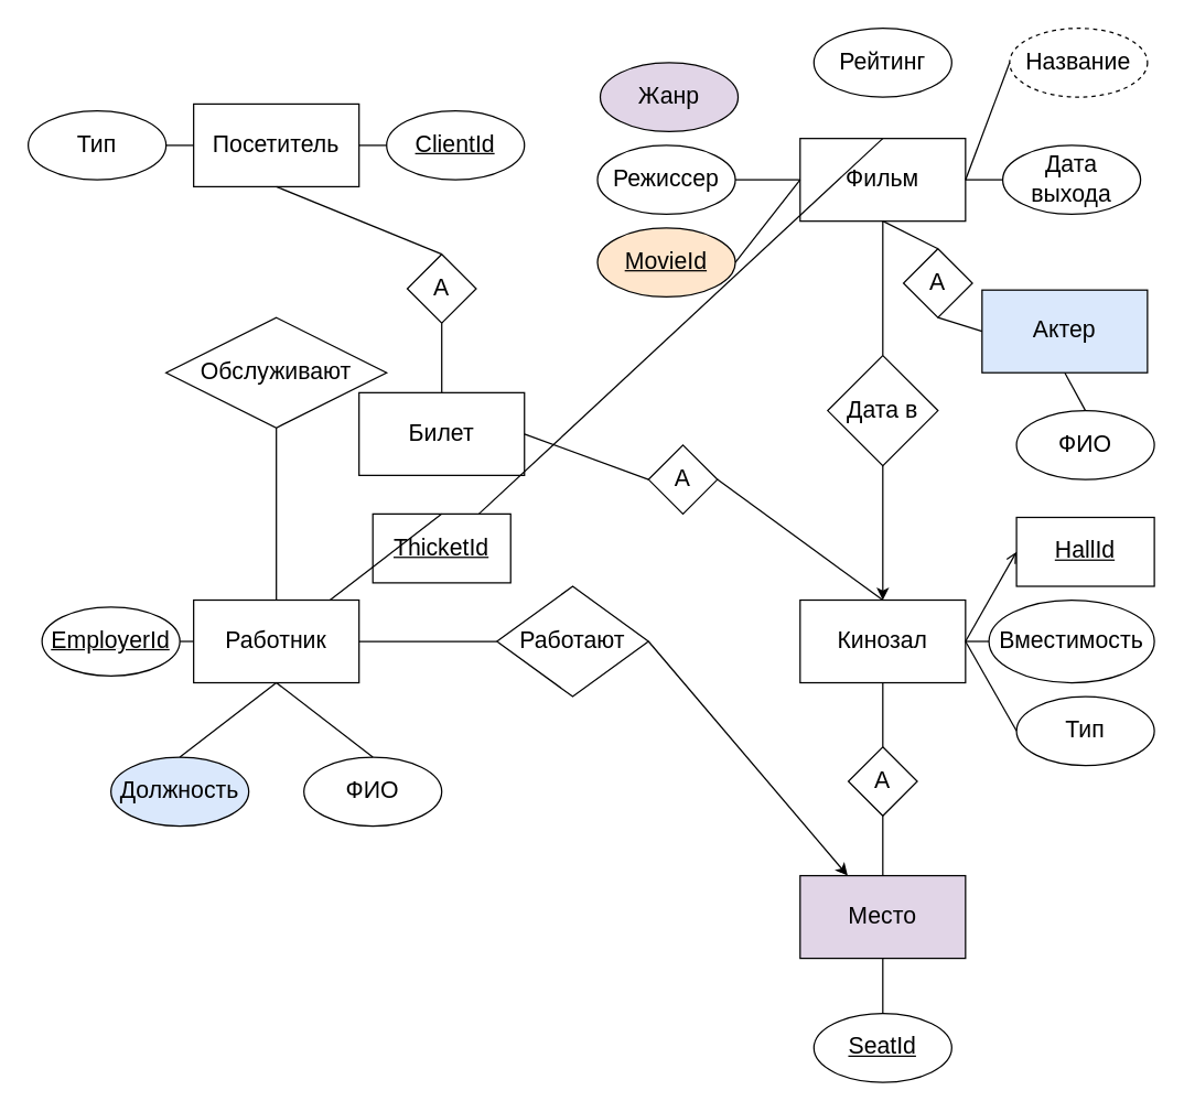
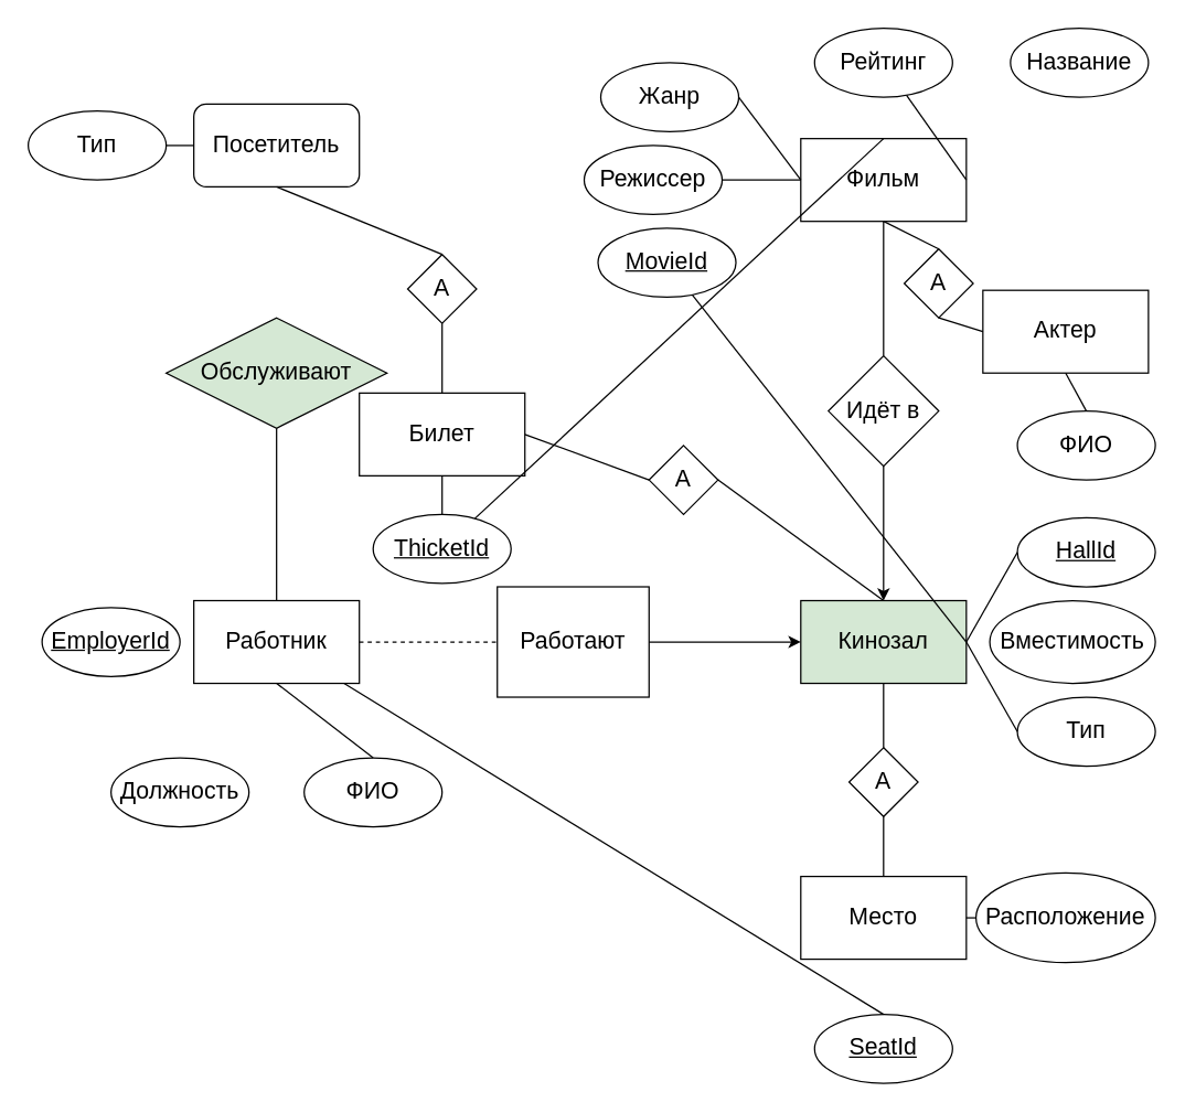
  <mxCell id="0" />
  <mxCell id="1" parent="0" />
- <mxCell id="2" value="&lt;font style=&quot;font-size: 17px&quot;&gt;Посетитель&lt;/font&gt;" style="rounded=0;whiteSpace=wrap;html=1;" parent="1" vertex="1"><mxGeometry x="140" y="75" width="120" height="60" as="geometry" /></mxCell>
+ <mxCell id="2" value="&lt;font style=&quot;font-size: 17px&quot;&gt;Посетитель&lt;/font&gt;" style="whiteSpace=wrap;html=1;rounded=1;" parent="1" vertex="1"><mxGeometry x="140" y="75" width="120" height="60" as="geometry" /></mxCell>
  <mxCell id="3" value="Фильм" style="rounded=0;whiteSpace=wrap;html=1;fontSize=17;" parent="1" vertex="1"><mxGeometry x="580" y="100" width="120" height="60" as="geometry" /></mxCell>
  <mxCell id="4" value="&lt;font style=&quot;font-size: 17px&quot;&gt;Работник&lt;/font&gt;" style="rounded=0;whiteSpace=wrap;html=1;" parent="1" vertex="1"><mxGeometry x="140" y="435" width="120" height="60" as="geometry" /></mxCell>
- <mxCell id="5" value="&lt;font style=&quot;font-size: 17px&quot;&gt;Кинозал&lt;/font&gt;" style="rounded=0;whiteSpace=wrap;html=1;" parent="1" vertex="1"><mxGeometry x="580" y="435" width="120" height="60" as="geometry" /></mxCell>
- <mxCell id="6" value="&lt;font style=&quot;font-size: 17px&quot;&gt;Актер&lt;/font&gt;" style="rounded=0;whiteSpace=wrap;html=1;fontSize=17;fillColor=#dae8fc;" parent="1" vertex="1"><mxGeometry x="712" y="210" width="120" height="60" as="geometry" /></mxCell>
+ <mxCell id="5" value="&lt;font style=&quot;font-size: 17px&quot;&gt;Кинозал&lt;/font&gt;" style="rounded=0;whiteSpace=wrap;html=1;fillColor=#d5e8d4;" parent="1" vertex="1"><mxGeometry x="580" y="435" width="120" height="60" as="geometry" /></mxCell>
+ <mxCell id="6" value="&lt;font style=&quot;font-size: 17px&quot;&gt;Актер&lt;/font&gt;" style="rounded=0;whiteSpace=wrap;html=1;fontSize=17;" parent="1" vertex="1"><mxGeometry x="712" y="210" width="120" height="60" as="geometry" /></mxCell>
  <mxCell id="7" value="" style="endArrow=none;html=1;fontSize=17;exitX=0.5;exitY=0;exitDx=0;exitDy=0;entryX=0.5;entryY=1;entryDx=0;entryDy=0;" parent="1" source="4" target="55" edge="1"><mxGeometry width="50" height="50" relative="1" as="geometry"><mxPoint x="30" y="565" as="sourcePoint" /><mxPoint x="200" y="325" as="targetPoint" /></mxGeometry></mxCell>
- <mxCell id="8" value="Название" style="ellipse;whiteSpace=wrap;html=1;fontSize=17;dashed=1;" parent="1" vertex="1"><mxGeometry x="732" y="20" width="100" height="50" as="geometry" /></mxCell>
- <mxCell id="9" value="Дата выхода" style="ellipse;whiteSpace=wrap;html=1;fontSize=17;" parent="1" vertex="1"><mxGeometry x="727" y="105" width="100" height="50" as="geometry" /></mxCell>
- <mxCell id="10" value="Жанр" style="ellipse;whiteSpace=wrap;html=1;fontSize=17;fillColor=#e1d5e7;" parent="1" vertex="1"><mxGeometry x="435" y="45" width="100" height="50" as="geometry" /></mxCell>
+ <mxCell id="8" value="Название" style="ellipse;whiteSpace=wrap;html=1;fontSize=17;" parent="1" vertex="1"><mxGeometry x="732" y="20" width="100" height="50" as="geometry" /></mxCell>
+ <mxCell id="10" value="Жанр" style="ellipse;whiteSpace=wrap;html=1;fontSize=17;" parent="1" vertex="1"><mxGeometry x="435" y="45" width="100" height="50" as="geometry" /></mxCell>
  <mxCell id="11" value="Рейтинг" style="ellipse;whiteSpace=wrap;html=1;fontSize=17;" parent="1" vertex="1"><mxGeometry x="590" y="20" width="100" height="50" as="geometry" /></mxCell>
  <mxCell id="12" value="А" style="rhombus;whiteSpace=wrap;html=1;fontSize=17;" parent="1" vertex="1"><mxGeometry x="655" y="180" width="50" height="50" as="geometry" /></mxCell>
  <mxCell id="13" value="" style="endArrow=none;html=1;fontSize=17;entryX=0.5;entryY=1;entryDx=0;entryDy=0;exitX=0.5;exitY=0;exitDx=0;exitDy=0;" parent="1" source="12" target="3" edge="1"><mxGeometry width="50" height="50" relative="1" as="geometry"><mxPoint x="30" y="565" as="sourcePoint" /><mxPoint x="80" y="515" as="targetPoint" /></mxGeometry></mxCell>
  <mxCell id="14" value="" style="endArrow=none;html=1;fontSize=17;entryX=0.5;entryY=1;entryDx=0;entryDy=0;exitX=0;exitY=0.5;exitDx=0;exitDy=0;" parent="1" source="6" target="12" edge="1"><mxGeometry width="50" height="50" relative="1" as="geometry"><mxPoint x="30" y="565" as="sourcePoint" /><mxPoint x="80" y="515" as="targetPoint" /></mxGeometry></mxCell>
  <mxCell id="15" value="ФИО" style="ellipse;whiteSpace=wrap;html=1;fontSize=17;" parent="1" vertex="1"><mxGeometry x="737" y="297.5" width="100" height="50" as="geometry" /></mxCell>
- <mxCell id="16" value="Режиссер" style="ellipse;whiteSpace=wrap;html=1;fontSize=17;" parent="1" vertex="1"><mxGeometry x="433" y="105" width="100" height="50" as="geometry" /></mxCell>
- <mxCell id="17" value="&lt;u&gt;MovieId&lt;/u&gt;" style="ellipse;whiteSpace=wrap;html=1;fontSize=17;fillColor=#ffe6cc;" parent="1" vertex="1"><mxGeometry x="433" y="165" width="100" height="50" as="geometry" /></mxCell>
+ <mxCell id="16" value="Режиссер" style="ellipse;whiteSpace=wrap;html=1;fontSize=17;" parent="1" vertex="1"><mxGeometry x="423" y="105" width="100" height="50" as="geometry" /></mxCell>
+ <mxCell id="17" value="&lt;u&gt;MovieId&lt;/u&gt;" style="ellipse;whiteSpace=wrap;html=1;fontSize=17;" parent="1" vertex="1"><mxGeometry x="433" y="165" width="100" height="50" as="geometry" /></mxCell>
  <mxCell id="18" value="Тип" style="ellipse;whiteSpace=wrap;html=1;fontSize=17;" parent="1" vertex="1"><mxGeometry y="80" width="100" height="50" as="geometry" x="20" /></mxCell>
- <mxCell id="19" value="&lt;u&gt;ClientId&lt;/u&gt;" style="ellipse;whiteSpace=wrap;html=1;fontSize=17;" parent="1" vertex="1"><mxGeometry x="280" y="80" width="100" height="50" as="geometry" /></mxCell>
  <mxCell id="20" value="&lt;font style=&quot;font-size: 17px&quot;&gt;Билет&lt;/font&gt;" style="rounded=0;whiteSpace=wrap;html=1;" parent="1" vertex="1"><mxGeometry x="260" y="284.5" width="120" height="60" as="geometry" /></mxCell>
  <mxCell id="21" value="" style="endArrow=none;html=1;entryX=0;entryY=0.5;entryDx=0;entryDy=0;exitX=1;exitY=0.5;exitDx=0;exitDy=0;" edge="1" parent="1" source="16" target="3"><mxGeometry width="50" height="50" relative="1" as="geometry"><mxPoint x="530" y="137.5" as="sourcePoint" /><mxPoint x="580" y="87.5" as="targetPoint" /></mxGeometry></mxCell>
- <mxCell id="22" value="" style="endArrow=none;html=1;entryX=0;entryY=0.5;entryDx=0;entryDy=0;exitX=1;exitY=0.5;exitDx=0;exitDy=0;" edge="1" parent="1" source="17" target="3"><mxGeometry width="50" height="50" relative="1" as="geometry"><mxPoint x="543" y="127.5" as="sourcePoint" /><mxPoint x="590" y="150" as="targetPoint" /></mxGeometry></mxCell>
+ <mxCell id="23" value="" style="endArrow=none;html=1;entryX=0;entryY=0.5;entryDx=0;entryDy=0;exitX=1;exitY=0.5;exitDx=0;exitDy=0;" edge="1" parent="1" source="10" target="3"><mxGeometry width="50" height="50" relative="1" as="geometry"><mxPoint x="553" y="137.5" as="sourcePoint" /><mxPoint x="600" y="160" as="targetPoint" /></mxGeometry></mxCell>
  <mxCell id="24" value="" style="endArrow=none;html=1;exitX=0.5;exitY=0;exitDx=0;exitDy=0;" edge="1" parent="1" source="3" target="46"><mxGeometry width="50" height="50" relative="1" as="geometry"><mxPoint x="700" y="205" as="sourcePoint" /><mxPoint x="760" y="145" as="targetPoint" /></mxGeometry></mxCell>
- <mxCell id="25" value="" style="endArrow=none;html=1;entryX=0;entryY=0.5;entryDx=0;entryDy=0;exitX=1;exitY=0.5;exitDx=0;exitDy=0;" edge="1" parent="1" source="3" target="8"><mxGeometry width="50" height="50" relative="1" as="geometry"><mxPoint x="650" y="110" as="sourcePoint" /><mxPoint x="650" y="80" as="targetPoint" /></mxGeometry></mxCell>
- <mxCell id="26" value="" style="endArrow=none;html=1;entryX=0;entryY=0.5;entryDx=0;entryDy=0;exitX=1;exitY=0.5;exitDx=0;exitDy=0;" edge="1" parent="1" source="3" target="9"><mxGeometry width="50" height="50" relative="1" as="geometry"><mxPoint x="710" y="140" as="sourcePoint" /><mxPoint x="750" y="55" as="targetPoint" /></mxGeometry></mxCell>
+ <mxCell id="25" value="" style="endArrow=none;html=1;exitX=1;exitY=0.5;exitDx=0;exitDy=0;" edge="1" parent="1" source="3" target="11"><mxGeometry width="50" height="50" relative="1" as="geometry"><mxPoint x="650" y="110" as="sourcePoint" /><mxPoint x="650" y="80" as="targetPoint" /></mxGeometry></mxCell>
  <mxCell id="27" value="" style="endArrow=none;html=1;entryX=0;entryY=0.5;entryDx=0;entryDy=0;exitX=1;exitY=0.5;exitDx=0;exitDy=0;" edge="1" parent="1" source="18" target="2"><mxGeometry width="50" height="50" relative="1" as="geometry"><mxPoint x="80" y="205" as="sourcePoint" /><mxPoint x="130" y="155" as="targetPoint" /></mxGeometry></mxCell>
- <mxCell id="28" value="" style="endArrow=none;html=1;entryX=0;entryY=0.5;entryDx=0;entryDy=0;exitX=1;exitY=0.5;exitDx=0;exitDy=0;" edge="1" parent="1" source="2" target="19"><mxGeometry width="50" height="50" relative="1" as="geometry"><mxPoint x="80" y="235" as="sourcePoint" /><mxPoint x="130" y="185" as="targetPoint" /></mxGeometry></mxCell>
- <mxCell id="29" value="&lt;font style=&quot;font-size: 17px&quot;&gt;Место&lt;/font&gt;" style="rounded=0;whiteSpace=wrap;html=1;fillColor=#e1d5e7;" vertex="1" parent="1"><mxGeometry x="580" y="635" width="120" height="60" as="geometry" /></mxCell>
+ <mxCell id="29" value="&lt;font style=&quot;font-size: 17px&quot;&gt;Место&lt;/font&gt;" style="rounded=0;whiteSpace=wrap;html=1;" vertex="1" parent="1"><mxGeometry x="580" y="635" width="120" height="60" as="geometry" /></mxCell>
+ <mxCell id="30" value="Расположение" style="ellipse;whiteSpace=wrap;html=1;fontSize=17;" vertex="1" parent="1"><mxGeometry x="707" y="632.5" width="130" height="65" as="geometry" /></mxCell>
  <mxCell id="31" value="" style="endArrow=none;html=1;entryX=0.5;entryY=1;entryDx=0;entryDy=0;exitX=0.5;exitY=0;exitDx=0;exitDy=0;" edge="1" parent="1" source="15" target="6"><mxGeometry width="50" height="50" relative="1" as="geometry"><mxPoint x="740" y="445" as="sourcePoint" /><mxPoint x="790" y="395" as="targetPoint" /></mxGeometry></mxCell>
  <mxCell id="32" value="А" style="rhombus;whiteSpace=wrap;html=1;fontSize=17;" vertex="1" parent="1"><mxGeometry x="615" y="541.6" width="50" height="50" as="geometry" /></mxCell>
  <mxCell id="33" value="А" style="rhombus;whiteSpace=wrap;html=1;fontSize=17;" vertex="1" parent="1"><mxGeometry x="295" y="184" width="50" height="50" as="geometry" /></mxCell>
  <mxCell id="34" value="" style="endArrow=none;html=1;exitX=0.5;exitY=0;exitDx=0;exitDy=0;entryX=0.5;entryY=1;entryDx=0;entryDy=0;" edge="1" parent="1" source="33" target="2"><mxGeometry width="50" height="50" relative="1" as="geometry"><mxPoint x="240" y="285" as="sourcePoint" /><mxPoint x="264" y="105" as="targetPoint" /></mxGeometry></mxCell>
  <mxCell id="35" value="" style="endArrow=none;html=1;entryX=0.5;entryY=1;entryDx=0;entryDy=0;exitX=0.5;exitY=0;exitDx=0;exitDy=0;" edge="1" parent="1" source="20" target="33"><mxGeometry width="50" height="50" relative="1" as="geometry"><mxPoint x="250" y="305" as="sourcePoint" /><mxPoint x="300" y="255" as="targetPoint" /></mxGeometry></mxCell>
  <mxCell id="36" value="ФИО" style="ellipse;whiteSpace=wrap;html=1;fontSize=17;" vertex="1" parent="1"><mxGeometry x="220" y="549" width="100" height="50" as="geometry" /></mxCell>
  <mxCell id="37" value="" style="endArrow=none;html=1;entryX=0.5;entryY=1;entryDx=0;entryDy=0;exitX=0.5;exitY=0;exitDx=0;exitDy=0;" edge="1" parent="1" source="52" target="3"><mxGeometry width="50" height="50" relative="1" as="geometry"><mxPoint x="640" y="255" as="sourcePoint" /><mxPoint x="640" y="275" as="targetPoint" /></mxGeometry></mxCell>
- <mxCell id="38" value="Должность" style="ellipse;whiteSpace=wrap;html=1;fontSize=17;fillColor=#dae8fc;" vertex="1" parent="1"><mxGeometry x="80" y="549" width="100" height="50" as="geometry" /></mxCell>
+ <mxCell id="38" value="Должность" style="ellipse;whiteSpace=wrap;html=1;fontSize=17;" vertex="1" parent="1"><mxGeometry x="80" y="549" width="100" height="50" as="geometry" /></mxCell>
  <mxCell id="39" value="А" style="rhombus;whiteSpace=wrap;html=1;fontSize=17;" vertex="1" parent="1"><mxGeometry x="470" y="322.5" width="50" height="50" as="geometry" /></mxCell>
  <mxCell id="40" value="" style="endArrow=none;html=1;entryX=0.5;entryY=0;entryDx=0;entryDy=0;exitX=1;exitY=0.5;exitDx=0;exitDy=0;" edge="1" parent="1" source="39" target="5"><mxGeometry width="50" height="50" relative="1" as="geometry"><mxPoint x="490" y="312.5" as="sourcePoint" /><mxPoint x="540" y="262.5" as="targetPoint" /></mxGeometry></mxCell>
  <mxCell id="41" value="" style="endArrow=none;html=1;entryX=0;entryY=0.5;entryDx=0;entryDy=0;exitX=1;exitY=0.5;exitDx=0;exitDy=0;" edge="1" parent="1" source="20" target="39"><mxGeometry width="50" height="50" relative="1" as="geometry"><mxPoint x="390" y="397.5" as="sourcePoint" /><mxPoint x="440" y="347.5" as="targetPoint" /></mxGeometry></mxCell>
  <mxCell id="42" value="&lt;u&gt;EmployerId&lt;/u&gt;" style="ellipse;whiteSpace=wrap;html=1;fontSize=17;" vertex="1" parent="1"><mxGeometry x="30" y="440" width="100" height="50" as="geometry" /></mxCell>
- <mxCell id="43" value="" style="endArrow=none;html=1;entryX=0;entryY=0.5;entryDx=0;entryDy=0;exitX=1;exitY=0.5;exitDx=0;exitDy=0;" edge="1" parent="1" source="42" target="4"><mxGeometry width="50" height="50" relative="1" as="geometry"><mxPoint x="70" y="540" as="sourcePoint" /><mxPoint x="120" y="490" as="targetPoint" /></mxGeometry></mxCell>
- <mxCell id="44" value="" style="endArrow=none;html=1;entryX=0.5;entryY=1;entryDx=0;entryDy=0;exitX=0.5;exitY=0;exitDx=0;exitDy=0;" edge="1" parent="1" source="38" target="4"><mxGeometry width="50" height="50" relative="1" as="geometry"><mxPoint x="150" y="549" as="sourcePoint" /><mxPoint x="200" y="499" as="targetPoint" /></mxGeometry></mxCell>
  <mxCell id="45" value="" style="endArrow=none;html=1;entryX=0.5;entryY=1;entryDx=0;entryDy=0;exitX=0.5;exitY=0;exitDx=0;exitDy=0;" edge="1" parent="1" source="36" target="4"><mxGeometry width="50" height="50" relative="1" as="geometry"><mxPoint x="190" y="555" as="sourcePoint" /><mxPoint x="240" y="505" as="targetPoint" /></mxGeometry></mxCell>
- <mxCell id="46" value="&lt;u&gt;ThicketId&lt;/u&gt;" style="whiteSpace=wrap;html=1;fontSize=17;rounded=0;" vertex="1" parent="1"><mxGeometry x="270" y="372.5" width="100" height="50" as="geometry" /></mxCell>
- <mxCell id="47" value="" style="endArrow=none;html=1;exitX=0.5;exitY=0;exitDx=0;exitDy=0;" edge="1" parent="1" source="46" target="4"><mxGeometry width="50" height="50" relative="1" as="geometry"><mxPoint x="385" y="440" as="sourcePoint" /><mxPoint x="435" y="390" as="targetPoint" /></mxGeometry></mxCell>
+ <mxCell id="46" value="&lt;u&gt;ThicketId&lt;/u&gt;" style="ellipse;whiteSpace=wrap;html=1;fontSize=17;" vertex="1" parent="1"><mxGeometry x="270" y="372.5" width="100" height="50" as="geometry" /></mxCell>
+ <mxCell id="47" value="" style="endArrow=none;html=1;entryX=0.5;entryY=1;entryDx=0;entryDy=0;exitX=0.5;exitY=0;exitDx=0;exitDy=0;" edge="1" parent="1" source="46" target="20"><mxGeometry width="50" height="50" relative="1" as="geometry"><mxPoint x="385" y="440" as="sourcePoint" /><mxPoint x="435" y="390" as="targetPoint" /></mxGeometry></mxCell>
  <mxCell id="48" value="Вместимость" style="ellipse;whiteSpace=wrap;html=1;fontSize=17;" vertex="1" parent="1"><mxGeometry x="717" y="435" width="120" height="60" as="geometry" /></mxCell>
- <mxCell id="49" value="" style="endArrow=none;html=1;entryX=0;entryY=0.5;entryDx=0;entryDy=0;exitX=1;exitY=0.5;exitDx=0;exitDy=0;" edge="1" parent="1" source="5" target="48"><mxGeometry width="50" height="50" relative="1" as="geometry"><mxPoint x="697" y="566.5" as="sourcePoint" /><mxPoint x="747" y="516.5" as="targetPoint" /></mxGeometry></mxCell>
+ <mxCell id="49" value="" style="endArrow=none;html=1;exitX=1;exitY=0.5;exitDx=0;exitDy=0;" edge="1" parent="1" source="5" target="17"><mxGeometry width="50" height="50" relative="1" as="geometry"><mxPoint x="697" y="566.5" as="sourcePoint" /><mxPoint x="747" y="516.5" as="targetPoint" /></mxGeometry></mxCell>
+ <mxCell id="50" value="" style="endArrow=none;html=1;entryX=0;entryY=0.5;entryDx=0;entryDy=0;exitX=1;exitY=0.5;exitDx=0;exitDy=0;" edge="1" parent="1" source="29" target="30"><mxGeometry width="50" height="50" relative="1" as="geometry"><mxPoint x="720" y="515" as="sourcePoint" /><mxPoint x="720" y="605" as="targetPoint" /></mxGeometry></mxCell>
  <mxCell id="51" value="Тип" style="ellipse;whiteSpace=wrap;html=1;fontSize=17;" vertex="1" parent="1"><mxGeometry x="737" y="505" width="100" height="50" as="geometry" /></mxCell>
- <mxCell id="52" value="&lt;span style=&quot;font-size: 17px&quot;&gt;Дата в&lt;/span&gt;" style="rhombus;whiteSpace=wrap;html=1;" vertex="1" parent="1"><mxGeometry x="600" y="257.5" width="80" height="80" as="geometry" /></mxCell>
- <mxCell id="53" value="&lt;font style=&quot;font-size: 17px&quot;&gt;Работают&lt;/font&gt;" style="rhombus;whiteSpace=wrap;html=1;" vertex="1" parent="1"><mxGeometry x="360" y="425" width="110" height="80" as="geometry" /></mxCell>
- <mxCell id="54" value="" style="endArrow=none;html=1;entryX=0;entryY=0.5;entryDx=0;entryDy=0;exitX=1;exitY=0.5;exitDx=0;exitDy=0;" edge="1" parent="1" source="4" target="53"><mxGeometry width="50" height="50" relative="1" as="geometry"><mxPoint x="280" y="524" as="sourcePoint" /><mxPoint x="330" y="474" as="targetPoint" /></mxGeometry></mxCell>
- <mxCell id="55" value="&lt;font style=&quot;font-size: 17px&quot;&gt;Обслуживают&lt;/font&gt;" style="rhombus;whiteSpace=wrap;html=1;" vertex="1" parent="1"><mxGeometry x="120" y="230" width="160" height="80" as="geometry" /></mxCell>
- <mxCell id="56" value="" style="endArrow=classic;html=1;exitX=1;exitY=0.5;exitDx=0;exitDy=0;" edge="1" parent="1" source="53" target="29"><mxGeometry width="50" height="50" relative="1" as="geometry"><mxPoint x="50" y="765" as="sourcePoint" /><mxPoint x="100" y="715" as="targetPoint" /></mxGeometry></mxCell>
+ <mxCell id="52" value="&lt;span style=&quot;font-size: 17px&quot;&gt;Идёт в&lt;/span&gt;" style="rhombus;whiteSpace=wrap;html=1;" vertex="1" parent="1"><mxGeometry x="600" y="257.5" width="80" height="80" as="geometry" /></mxCell>
+ <mxCell id="53" value="&lt;font style=&quot;font-size: 17px&quot;&gt;Работают&lt;/font&gt;" style="whiteSpace=wrap;html=1;rounded=0;" vertex="1" parent="1"><mxGeometry x="360" y="425" width="110" height="80" as="geometry" /></mxCell>
+ <mxCell id="54" value="" style="endArrow=none;html=1;entryX=0;entryY=0.5;entryDx=0;entryDy=0;exitX=1;exitY=0.5;exitDx=0;exitDy=0;dashed=1;" edge="1" parent="1" source="4" target="53"><mxGeometry width="50" height="50" relative="1" as="geometry"><mxPoint x="280" y="524" as="sourcePoint" /><mxPoint x="330" y="474" as="targetPoint" /></mxGeometry></mxCell>
+ <mxCell id="55" value="&lt;font style=&quot;font-size: 17px&quot;&gt;Обслуживают&lt;/font&gt;" style="rhombus;whiteSpace=wrap;html=1;fillColor=#d5e8d4;" vertex="1" parent="1"><mxGeometry x="120" y="230" width="160" height="80" as="geometry" /></mxCell>
+ <mxCell id="56" value="" style="endArrow=classic;html=1;entryX=0;entryY=0.5;entryDx=0;entryDy=0;exitX=1;exitY=0.5;exitDx=0;exitDy=0;" edge="1" parent="1" source="53" target="5"><mxGeometry width="50" height="50" relative="1" as="geometry"><mxPoint x="50" y="765" as="sourcePoint" /><mxPoint x="100" y="715" as="targetPoint" /></mxGeometry></mxCell>
  <mxCell id="57" value="&lt;u&gt;SeatId&lt;/u&gt;" style="ellipse;whiteSpace=wrap;html=1;fontSize=17;" vertex="1" parent="1"><mxGeometry x="590" y="735" width="100" height="50" as="geometry" /></mxCell>
- <mxCell id="58" value="" style="endArrow=none;html=1;entryX=0.5;entryY=1;entryDx=0;entryDy=0;exitX=0.5;exitY=0;exitDx=0;exitDy=0;" edge="1" parent="1" source="57" target="29"><mxGeometry width="50" height="50" relative="1" as="geometry"><mxPoint x="50" y="855" as="sourcePoint" /><mxPoint x="100" y="805" as="targetPoint" /></mxGeometry></mxCell>
- <mxCell id="59" value="&lt;u&gt;HallId&lt;/u&gt;" style="whiteSpace=wrap;html=1;fontSize=17;rounded=0;" vertex="1" parent="1"><mxGeometry x="737" y="375" width="100" height="50" as="geometry" /></mxCell>
- <mxCell id="60" value="" style="endArrow=open;html=1;entryX=0;entryY=0.5;entryDx=0;entryDy=0;exitX=1;exitY=0.5;exitDx=0;exitDy=0;" edge="1" parent="1" source="5" target="59"><mxGeometry width="50" height="50" relative="1" as="geometry"><mxPoint x="665" y="422.5" as="sourcePoint" /><mxPoint x="715" y="372.5" as="targetPoint" /></mxGeometry></mxCell>
+ <mxCell id="58" value="" style="endArrow=none;html=1;exitX=0.5;exitY=0;exitDx=0;exitDy=0;" edge="1" parent="1" source="57" target="4"><mxGeometry width="50" height="50" relative="1" as="geometry"><mxPoint x="50" y="855" as="sourcePoint" /><mxPoint x="100" y="805" as="targetPoint" /></mxGeometry></mxCell>
+ <mxCell id="59" value="&lt;u&gt;HallId&lt;/u&gt;" style="ellipse;whiteSpace=wrap;html=1;fontSize=17;" vertex="1" parent="1"><mxGeometry x="737" y="375" width="100" height="50" as="geometry" /></mxCell>
+ <mxCell id="60" value="" style="endArrow=none;html=1;entryX=0;entryY=0.5;entryDx=0;entryDy=0;exitX=1;exitY=0.5;exitDx=0;exitDy=0;" edge="1" parent="1" source="5" target="59"><mxGeometry width="50" height="50" relative="1" as="geometry"><mxPoint x="665" y="422.5" as="sourcePoint" /><mxPoint x="715" y="372.5" as="targetPoint" /></mxGeometry></mxCell>
  <mxCell id="61" value="" style="endArrow=none;html=1;exitX=0;exitY=0.5;exitDx=0;exitDy=0;" edge="1" parent="1" source="51"><mxGeometry width="50" height="50" relative="1" as="geometry"><mxPoint x="685" y="590" as="sourcePoint" /><mxPoint x="700" y="465" as="targetPoint" /></mxGeometry></mxCell>
  <mxCell id="62" value="" style="endArrow=none;html=1;entryX=0.5;entryY=1;entryDx=0;entryDy=0;exitX=0.5;exitY=0;exitDx=0;exitDy=0;" edge="1" parent="1" source="32" target="5"><mxGeometry width="50" height="50" relative="1" as="geometry"><mxPoint x="442.5" y="632.5" as="sourcePoint" /><mxPoint x="492.5" y="582.5" as="targetPoint" /></mxGeometry></mxCell>
  <mxCell id="63" value="" style="endArrow=none;html=1;entryX=0.5;entryY=1;entryDx=0;entryDy=0;exitX=0.5;exitY=0;exitDx=0;exitDy=0;" edge="1" parent="1" source="29" target="32"><mxGeometry width="50" height="50" relative="1" as="geometry"><mxPoint x="555" y="635" as="sourcePoint" /><mxPoint x="605" y="585" as="targetPoint" /></mxGeometry></mxCell>
  <mxCell id="64" value="" style="endArrow=classic;html=1;entryX=0.5;entryY=0;entryDx=0;entryDy=0;exitX=0.5;exitY=1;exitDx=0;exitDy=0;" edge="1" parent="1" source="52" target="5"><mxGeometry width="50" height="50" relative="1" as="geometry"><mxPoint x="555" y="372.5" as="sourcePoint" /><mxPoint x="605" y="322.5" as="targetPoint" /></mxGeometry></mxCell>
